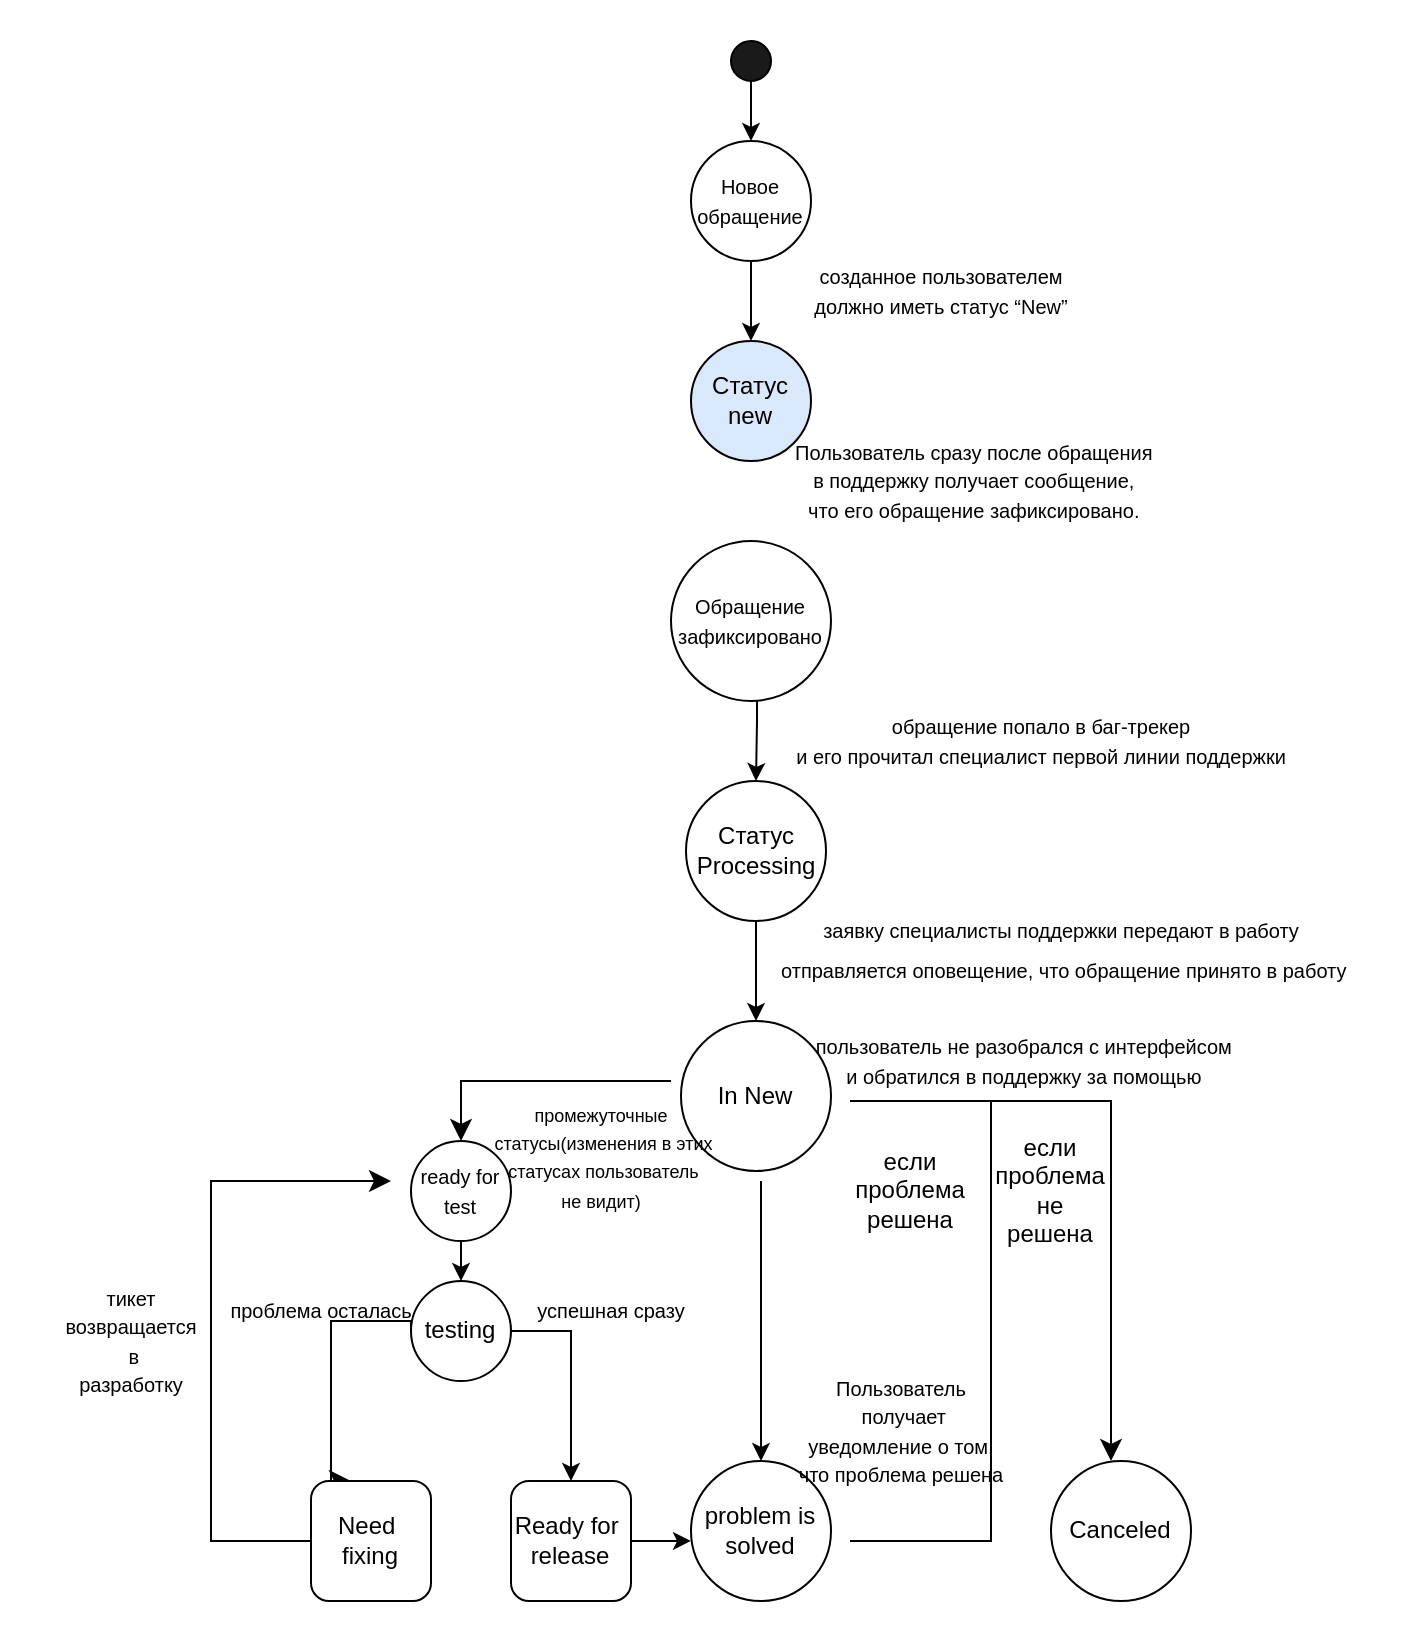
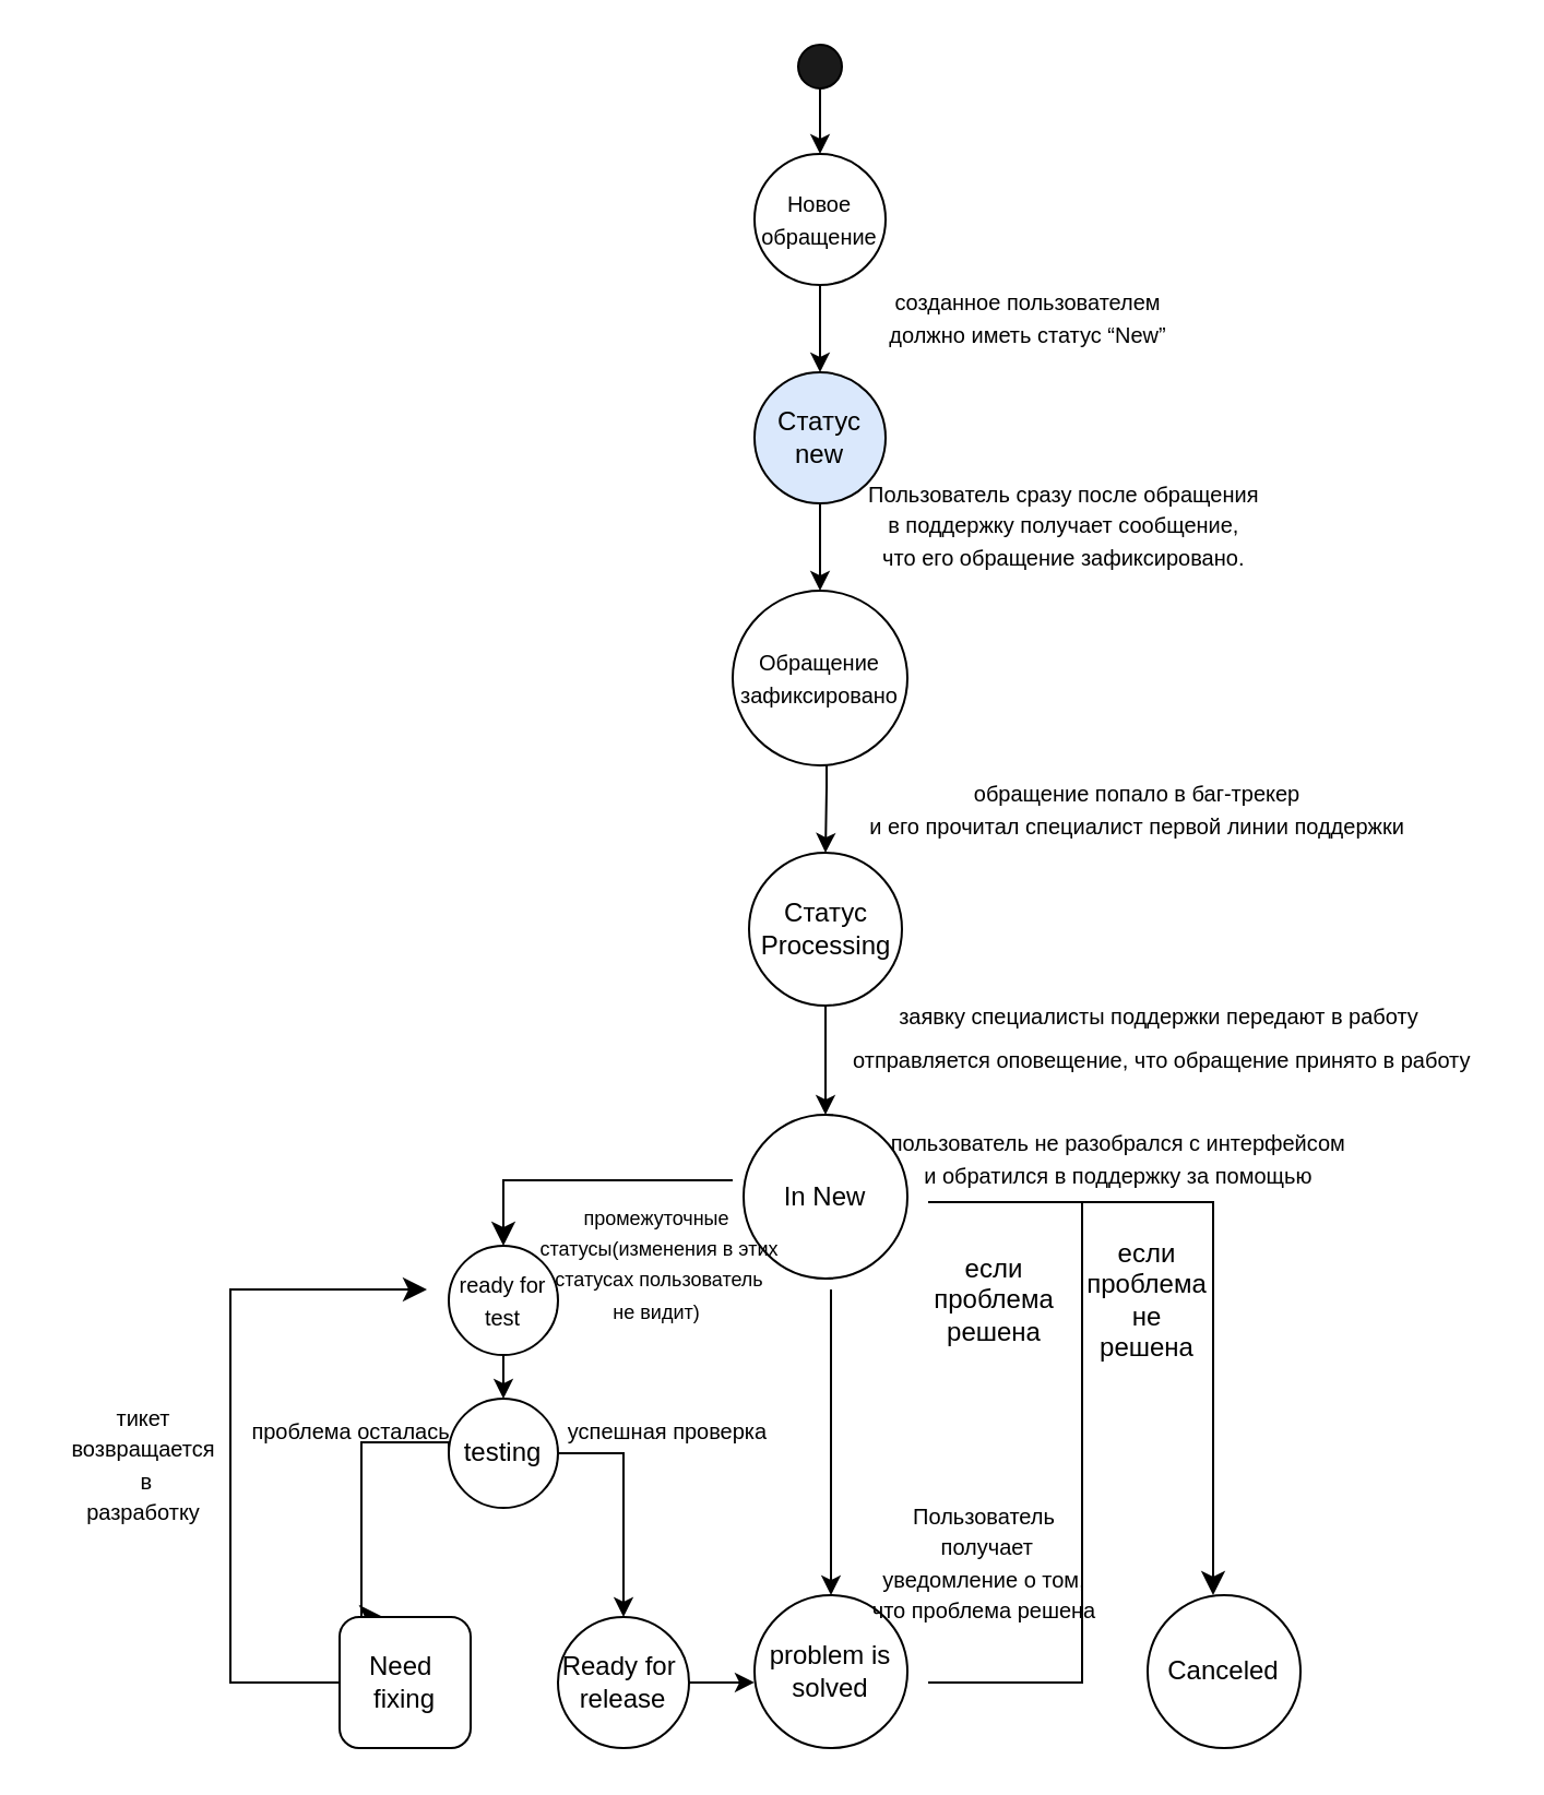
  <mxCell id="0" />
  <mxCell id="1" parent="0" />
  <mxCell id="2" value="" style="ellipse;whiteSpace=wrap;html=1;aspect=fixed;strokeColor=#000000;fillColor=#1A1A1A;" vertex="1" parent="1"><mxGeometry x="365" y="20" width="20" height="20" as="geometry" /></mxCell>
  <mxCell id="3" value="" style="endArrow=classic;html=1;rounded=0;exitX=0.5;exitY=1;exitDx=0;exitDy=0;" edge="1" parent="1" source="2"><mxGeometry width="50" height="50" relative="1" as="geometry"><mxPoint x="415" y="240" as="sourcePoint" /><mxPoint x="375" y="70" as="targetPoint" /></mxGeometry></mxCell>
  <mxCell id="4" value="&lt;font style=&quot;font-size: 10px;&quot;&gt;Новое обращение&lt;/font&gt;" style="ellipse;whiteSpace=wrap;html=1;aspect=fixed;" vertex="1" parent="1"><mxGeometry x="345" y="70" width="60" height="60" as="geometry" /></mxCell>
  <mxCell id="5" value="" style="endArrow=classic;html=1;rounded=0;exitX=0.5;exitY=1;exitDx=0;exitDy=0;entryX=0.5;entryY=0;entryDx=0;entryDy=0;" edge="1" parent="1" source="4" target="6"><mxGeometry width="50" height="50" relative="1" as="geometry"><mxPoint x="415" y="240" as="sourcePoint" /><mxPoint x="375" y="160" as="targetPoint" /></mxGeometry></mxCell>
  <mxCell id="6" value="Статус &lt;br&gt;new" style="ellipse;whiteSpace=wrap;html=1;aspect=fixed;fillColor=#dae8fc;" vertex="1" parent="1"><mxGeometry x="345" y="170" width="60" height="60" as="geometry" /></mxCell>
  <mxCell id="7" value="&lt;font style=&quot;font-size: 10px;&quot;&gt;Обращение зафиксировано&lt;/font&gt;" style="ellipse;whiteSpace=wrap;html=1;aspect=fixed;" vertex="1" parent="1"><mxGeometry x="335" y="270" width="80" height="80" as="geometry" /></mxCell>
+ <mxCell id="8" value="" style="endArrow=classic;html=1;rounded=0;exitX=0.5;exitY=1;exitDx=0;exitDy=0;entryX=0.5;entryY=0;entryDx=0;entryDy=0;" edge="1" parent="1" source="6" target="7"><mxGeometry width="50" height="50" relative="1" as="geometry"><mxPoint x="415" y="320" as="sourcePoint" /><mxPoint x="375" y="220" as="targetPoint" /></mxGeometry></mxCell>
  <mxCell id="9" value="" style="endArrow=classic;html=1;rounded=0;entryX=0.5;entryY=0;entryDx=0;entryDy=0;" edge="1" parent="1" target="10"><mxGeometry width="50" height="50" relative="1" as="geometry"><mxPoint x="378" y="350" as="sourcePoint" /><mxPoint x="375" y="340" as="targetPoint" /><Array as="points"><mxPoint x="378" y="360" /></Array></mxGeometry></mxCell>
  <mxCell id="10" value="Статус&lt;br&gt;&lt;span id=&quot;docs-internal-guid-f2826c90-7fff-e4af-18b2-5f5f77b8a1de&quot;&gt;&lt;/span&gt;&lt;span id=&quot;docs-internal-guid-f2826c90-7fff-e4af-18b2-5f5f77b8a1de&quot;&gt;&lt;/span&gt;Processing" style="ellipse;whiteSpace=wrap;html=1;aspect=fixed;" vertex="1" parent="1"><mxGeometry x="342.5" y="390" width="70" height="70" as="geometry" /></mxCell>
  <mxCell id="11" value="In New" style="ellipse;whiteSpace=wrap;html=1;aspect=fixed;" vertex="1" parent="1"><mxGeometry x="340" y="510" width="75" height="75" as="geometry" /></mxCell>
  <mxCell id="12" value="" style="endArrow=classic;html=1;rounded=0;entryX=0.5;entryY=0;entryDx=0;entryDy=0;exitX=0.5;exitY=1;exitDx=0;exitDy=0;" edge="1" parent="1" source="10" target="11"><mxGeometry width="50" height="50" relative="1" as="geometry"><mxPoint x="378" y="470" as="sourcePoint" /><mxPoint x="465" y="460" as="targetPoint" /></mxGeometry></mxCell>
  <mxCell id="13" value="" style="edgeStyle=elbowEdgeStyle;elbow=horizontal;endArrow=classic;html=1;curved=0;rounded=0;endSize=8;startSize=8;" edge="1" parent="1"><mxGeometry width="50" height="50" relative="1" as="geometry"><mxPoint x="335" y="540" as="sourcePoint" /><mxPoint x="230" y="570" as="targetPoint" /><Array as="points"><mxPoint x="230" y="650" /></Array></mxGeometry></mxCell>
  <mxCell id="14" value="&lt;font style=&quot;font-size: 10px;&quot;&gt;ready for test&lt;/font&gt;" style="ellipse;whiteSpace=wrap;html=1;aspect=fixed;" vertex="1" parent="1"><mxGeometry x="205" y="570" width="50" height="50" as="geometry" /></mxCell>
  <mxCell id="15" style="edgeStyle=orthogonalEdgeStyle;rounded=0;orthogonalLoop=1;jettySize=auto;html=1;" edge="1" parent="1" source="16" target="18"><mxGeometry relative="1" as="geometry"><mxPoint x="305" y="680" as="targetPoint" /><Array as="points"><mxPoint x="285" y="665" /></Array></mxGeometry></mxCell>
  <mxCell id="16" value="testing" style="ellipse;whiteSpace=wrap;html=1;aspect=fixed;" vertex="1" parent="1"><mxGeometry x="205" y="640" width="50" height="50" as="geometry" /></mxCell>
  <mxCell id="17" value="" style="edgeStyle=segmentEdgeStyle;endArrow=classic;html=1;curved=0;rounded=0;endSize=8;startSize=8;exitX=0;exitY=0.5;exitDx=0;exitDy=0;entryX=0.333;entryY=0;entryDx=0;entryDy=0;entryPerimeter=0;" edge="1" parent="1" source="16" target="19"><mxGeometry width="50" height="50" relative="1" as="geometry"><mxPoint x="75" y="680" as="sourcePoint" /><mxPoint x="175" y="670" as="targetPoint" /><Array as="points"><mxPoint x="205" y="660" /><mxPoint x="165" y="660" /><mxPoint x="165" y="740" /></Array></mxGeometry></mxCell>
- <mxCell id="18" value="Ready for&amp;nbsp;&lt;br&gt;release" style="whiteSpace=wrap;html=1;aspect=fixed;rounded=1;" vertex="1" parent="1"><mxGeometry x="255" y="740" width="60" height="60" as="geometry" /></mxCell>
+ <mxCell id="18" value="Ready for&amp;nbsp;&lt;br&gt;release" style="ellipse;whiteSpace=wrap;html=1;aspect=fixed;" vertex="1" parent="1"><mxGeometry x="255" y="740" width="60" height="60" as="geometry" /></mxCell>
  <mxCell id="19" value="Need&amp;nbsp;&lt;br&gt;fixing" style="whiteSpace=wrap;html=1;aspect=fixed;rounded=1;" vertex="1" parent="1"><mxGeometry x="155" y="740" width="60" height="60" as="geometry" /></mxCell>
  <mxCell id="20" value="" style="edgeStyle=elbowEdgeStyle;elbow=horizontal;endArrow=classic;html=1;curved=0;rounded=0;endSize=8;startSize=8;exitX=0;exitY=0.5;exitDx=0;exitDy=0;" edge="1" parent="1" source="19"><mxGeometry width="50" height="50" relative="1" as="geometry"><mxPoint x="130" y="770" as="sourcePoint" /><mxPoint x="195" y="590" as="targetPoint" /><Array as="points"><mxPoint x="105" y="620" /><mxPoint x="125" y="680" /><mxPoint x="110" y="690" /></Array></mxGeometry></mxCell>
  <mxCell id="21" value="problem is solved" style="ellipse;whiteSpace=wrap;html=1;aspect=fixed;" vertex="1" parent="1"><mxGeometry x="345" y="730" width="70" height="70" as="geometry" /></mxCell>
  <mxCell id="22" value="" style="endArrow=classic;html=1;rounded=0;exitX=1;exitY=0.5;exitDx=0;exitDy=0;entryX=0;entryY=0.571;entryDx=0;entryDy=0;entryPerimeter=0;" edge="1" parent="1" source="18" target="21"><mxGeometry width="50" height="50" relative="1" as="geometry"><mxPoint x="385" y="610" as="sourcePoint" /><mxPoint x="435" y="560" as="targetPoint" /></mxGeometry></mxCell>
  <mxCell id="23" value="" style="edgeStyle=elbowEdgeStyle;elbow=vertical;endArrow=classic;html=1;curved=0;rounded=0;endSize=8;startSize=8;exitX=1;exitY=1;exitDx=0;exitDy=0;" edge="1" parent="1" source="24"><mxGeometry width="50" height="50" relative="1" as="geometry"><mxPoint x="495" y="460" as="sourcePoint" /><mxPoint x="555" y="730" as="targetPoint" /><Array as="points"><mxPoint x="525" y="550" /><mxPoint x="565" y="730" /><mxPoint x="555" y="470" /></Array></mxGeometry></mxCell>
  <mxCell id="24" value="" style="shape=partialRectangle;whiteSpace=wrap;html=1;bottom=1;right=1;left=1;top=0;fillColor=none;routingCenterX=-0.5;direction=north;" vertex="1" parent="1"><mxGeometry x="425" y="550" width="70" height="220" as="geometry" /></mxCell>
  <mxCell id="25" value="Canceled" style="ellipse;whiteSpace=wrap;html=1;aspect=fixed;" vertex="1" parent="1"><mxGeometry x="525" y="730" width="70" height="70" as="geometry" /></mxCell>
  <mxCell id="26" value="" style="endArrow=classic;html=1;rounded=0;exitX=0.5;exitY=1;exitDx=0;exitDy=0;entryX=0.5;entryY=0;entryDx=0;entryDy=0;" edge="1" parent="1" source="14" target="16"><mxGeometry width="50" height="50" relative="1" as="geometry"><mxPoint x="385" y="690" as="sourcePoint" /><mxPoint x="435" y="640" as="targetPoint" /></mxGeometry></mxCell>
  <mxCell id="27" value="" style="endArrow=classic;html=1;rounded=0;entryX=0.5;entryY=0;entryDx=0;entryDy=0;" edge="1" parent="1" target="21"><mxGeometry width="50" height="50" relative="1" as="geometry"><mxPoint x="380" y="590" as="sourcePoint" /><mxPoint x="435" y="640" as="targetPoint" /></mxGeometry></mxCell>
  <mxCell id="28" value="&lt;font style=&quot;font-size: 10px;&quot;&gt;&amp;nbsp;Пользователь сразу после обращения&lt;br&gt;&amp;nbsp;в поддержку получает сообщение,&lt;br&gt;&amp;nbsp;что его обращение зафиксировано.&lt;/font&gt;" style="text;html=1;align=center;verticalAlign=middle;resizable=0;points=[];autosize=1;strokeColor=none;fillColor=none;" vertex="1" parent="1"><mxGeometry x="385" y="210" width="200" height="60" as="geometry" /></mxCell>
  <mxCell id="29" value="&lt;font style=&quot;font-size: 10px;&quot;&gt;созданное пользователем &lt;br&gt;должно иметь статус “New”&lt;/font&gt;" style="text;html=1;align=center;verticalAlign=middle;resizable=0;points=[];autosize=1;strokeColor=none;fillColor=none;" vertex="1" parent="1"><mxGeometry x="395" y="125" width="150" height="40" as="geometry" /></mxCell>
  <mxCell id="30" value="&lt;font style=&quot;font-size: 10px;&quot;&gt;обращение попало в баг-трекер &lt;br&gt;и его прочитал специалист первой линии поддержки&lt;/font&gt;" style="text;html=1;align=center;verticalAlign=middle;resizable=0;points=[];autosize=1;strokeColor=none;fillColor=none;" vertex="1" parent="1"><mxGeometry x="385" y="350" width="270" height="40" as="geometry" /></mxCell>
  <mxCell id="31" value="&lt;font style=&quot;font-size: 10px;&quot;&gt;заявку специалисты поддержки передают в работу&lt;/font&gt;" style="text;html=1;align=center;verticalAlign=middle;resizable=0;points=[];autosize=1;strokeColor=none;fillColor=none;" vertex="1" parent="1"><mxGeometry x="400" y="450" width="260" height="30" as="geometry" /></mxCell>
  <mxCell id="32" value="&lt;font style=&quot;font-size: 10px;&quot;&gt;&amp;nbsp;отправляется оповещение, что обращение принято в работу&lt;/font&gt;" style="text;html=1;align=center;verticalAlign=middle;resizable=0;points=[];autosize=1;strokeColor=none;fillColor=none;" vertex="1" parent="1"><mxGeometry x="375" y="470" width="310" height="30" as="geometry" /></mxCell>
  <mxCell id="33" value="&lt;span id=&quot;docs-internal-guid-1c218b30-7fff-d9bd-b93e-c983e3a879c0&quot;&gt;&lt;/span&gt;" style="text;html=1;align=center;verticalAlign=middle;resizable=0;points=[];autosize=1;strokeColor=none;fillColor=none;" vertex="1" parent="1"><mxGeometry x="135" y="605" width="20" height="10" as="geometry" /></mxCell>
  <mxCell id="34" value="&lt;span id=&quot;docs-internal-guid-1c218b30-7fff-d9bd-b93e-c983e3a879c0&quot;&gt;&lt;/span&gt;" style="text;html=1;align=center;verticalAlign=middle;resizable=0;points=[];autosize=1;strokeColor=none;fillColor=none;" vertex="1" parent="1"><mxGeometry x="135" y="695" width="20" height="10" as="geometry" /></mxCell>
  <mxCell id="35" value="&lt;font style=&quot;&quot;&gt;&lt;font style=&quot;font-size: 9px;&quot;&gt;промежуточные&lt;br&gt;&amp;nbsp;статусы(изменения в этих&lt;br&gt;&amp;nbsp;статусах пользователь &lt;br&gt;не видит)&lt;br&gt;&lt;/font&gt;&lt;br&gt;&lt;/font&gt;" style="text;html=1;align=center;verticalAlign=middle;resizable=0;points=[];autosize=1;strokeColor=none;fillColor=none;rotation=0;" vertex="1" parent="1"><mxGeometry x="235" y="540" width="130" height="90" as="geometry" /></mxCell>
- <mxCell id="36" value="&lt;font style=&quot;font-size: 10px;&quot;&gt;успешная сразу&lt;/font&gt;" style="text;html=1;align=center;verticalAlign=middle;resizable=0;points=[];autosize=1;strokeColor=none;fillColor=none;" vertex="1" parent="1"><mxGeometry x="250" y="640" width="110" height="30" as="geometry" /></mxCell>
+ <mxCell id="36" value="&lt;font style=&quot;font-size: 10px;&quot;&gt;успешная проверка&lt;/font&gt;" style="text;html=1;align=center;verticalAlign=middle;resizable=0;points=[];autosize=1;strokeColor=none;fillColor=none;" vertex="1" parent="1"><mxGeometry x="250" y="640" width="110" height="30" as="geometry" /></mxCell>
  <mxCell id="37" value="&lt;font style=&quot;font-size: 10px;&quot;&gt;проблема осталась&lt;/font&gt;" style="text;html=1;align=center;verticalAlign=middle;resizable=0;points=[];autosize=1;strokeColor=none;fillColor=none;" vertex="1" parent="1"><mxGeometry x="105" y="640" width="110" height="30" as="geometry" /></mxCell>
  <mxCell id="38" value="&lt;font style=&quot;font-size: 10px;&quot;&gt;тикет &lt;br&gt;возвращается&lt;br&gt;&amp;nbsp;в&lt;br&gt;разработку&lt;/font&gt;" style="text;html=1;align=center;verticalAlign=middle;resizable=0;points=[];autosize=1;strokeColor=none;fillColor=none;" vertex="1" parent="1"><mxGeometry x="20" y="635" width="90" height="70" as="geometry" /></mxCell>
  <mxCell id="39" value="&lt;font style=&quot;font-size: 10px;&quot;&gt;Пользователь&lt;br&gt;&amp;nbsp;получает &lt;br&gt;уведомление о том, &lt;br&gt;что проблема решена&lt;/font&gt;" style="text;html=1;align=center;verticalAlign=middle;resizable=0;points=[];autosize=1;strokeColor=none;fillColor=none;" vertex="1" parent="1"><mxGeometry x="385" y="680" width="130" height="70" as="geometry" /></mxCell>
  <mxCell id="40" value="&lt;font style=&quot;font-size: 10px;&quot;&gt;&amp;nbsp;пользователь не разобрался с интерфейсом&lt;br&gt;&amp;nbsp;и обратился в поддержку за помощью&lt;/font&gt;" style="text;html=1;align=center;verticalAlign=middle;resizable=0;points=[];autosize=1;strokeColor=none;fillColor=none;" vertex="1" parent="1"><mxGeometry x="395" y="510" width="230" height="40" as="geometry" /></mxCell>
  <mxCell id="41" value="если проблема решена" style="text;html=1;strokeColor=none;fillColor=none;align=center;verticalAlign=middle;whiteSpace=wrap;rounded=0;" vertex="1" parent="1"><mxGeometry x="425" y="580" width="60" height="30" as="geometry" /></mxCell>
  <mxCell id="42" value="если проблема не решена" style="text;html=1;strokeColor=none;fillColor=none;align=center;verticalAlign=middle;whiteSpace=wrap;rounded=0;" vertex="1" parent="1"><mxGeometry x="495" y="580" width="60" height="30" as="geometry" /></mxCell>
